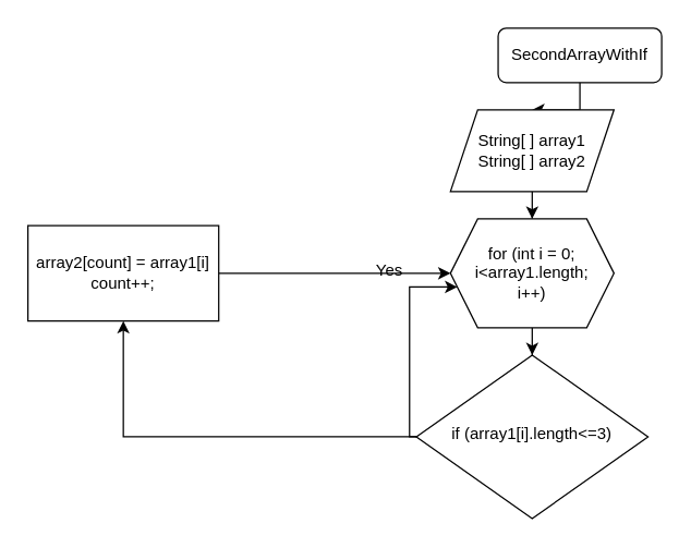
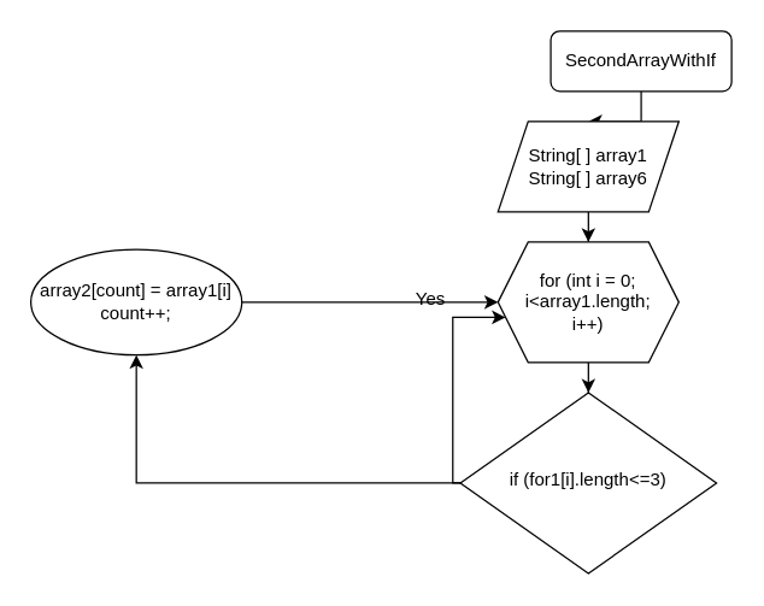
  <mxCell id="0" />
  <mxCell id="1" parent="0" />
  <mxCell id="2" style="edgeStyle=orthogonalEdgeStyle;rounded=0;orthogonalLoop=1;jettySize=auto;html=1;entryX=0.5;entryY=0;entryDx=0;entryDy=0;" edge="1" parent="1" source="3" target="8"><mxGeometry relative="1" as="geometry" /></mxCell>
  <mxCell id="3" value="SecondArrayWithIf" style="rounded=1;whiteSpace=wrap;html=1;fontSize=12;glass=0;strokeWidth=1;shadow=0;" parent="1" vertex="1"><mxGeometry x="365" y="20" width="120" height="40" as="geometry" /></mxCell>
  <mxCell id="4" style="edgeStyle=orthogonalEdgeStyle;rounded=0;orthogonalLoop=1;jettySize=auto;html=1;entryX=0.5;entryY=1;entryDx=0;entryDy=0;" edge="1" parent="1" source="6" target="12"><mxGeometry relative="1" as="geometry"><mxPoint x="90" y="320" as="targetPoint" /><Array as="points"><mxPoint x="90" y="320" /></Array></mxGeometry></mxCell>
  <mxCell id="5" style="edgeStyle=orthogonalEdgeStyle;rounded=0;orthogonalLoop=1;jettySize=auto;html=1;exitX=0.029;exitY=0.5;exitDx=0;exitDy=0;exitPerimeter=0;" edge="1" parent="1" source="6" target="10"><mxGeometry relative="1" as="geometry"><mxPoint x="260" y="190" as="targetPoint" /><Array as="points"><mxPoint x="300" y="320" /><mxPoint x="300" y="210" /></Array></mxGeometry></mxCell>
- <mxCell id="6" value="if (array1[i].length&amp;lt;=3)" style="rhombus;whiteSpace=wrap;html=1;shadow=0;fontFamily=Helvetica;fontSize=12;align=center;strokeWidth=1;spacing=6;spacingTop=-4;" parent="1" vertex="1"><mxGeometry x="305" y="260" width="170" height="120" as="geometry" /></mxCell>
+ <mxCell id="6" value="if (for1[i].length&amp;lt;=3)" style="rhombus;whiteSpace=wrap;html=1;shadow=0;fontFamily=Helvetica;fontSize=12;align=center;strokeWidth=1;spacing=6;spacingTop=-4;" parent="1" vertex="1"><mxGeometry x="305" y="260" width="170" height="120" as="geometry" /></mxCell>
  <mxCell id="7" value="" style="edgeStyle=orthogonalEdgeStyle;rounded=0;orthogonalLoop=1;jettySize=auto;html=1;" edge="1" parent="1" source="8" target="10"><mxGeometry relative="1" as="geometry" /></mxCell>
- <mxCell id="8" value="&lt;div&gt;String[ ] array1&lt;/div&gt;&lt;div&gt;String[ ] array2&lt;/div&gt;" style="shape=parallelogram;perimeter=parallelogramPerimeter;whiteSpace=wrap;html=1;fixedSize=1;" vertex="1" parent="1"><mxGeometry x="330" y="80" width="120" height="60" as="geometry" /></mxCell>
+ <mxCell id="8" value="&lt;div&gt;String[ ] array1&lt;/div&gt;&lt;div&gt;String[ ] array6&lt;/div&gt;" style="shape=parallelogram;perimeter=parallelogramPerimeter;whiteSpace=wrap;html=1;fixedSize=1;" vertex="1" parent="1"><mxGeometry x="330" y="80" width="120" height="60" as="geometry" /></mxCell>
  <mxCell id="9" value="" style="edgeStyle=orthogonalEdgeStyle;rounded=0;orthogonalLoop=1;jettySize=auto;html=1;" edge="1" parent="1" source="10" target="6"><mxGeometry relative="1" as="geometry" /></mxCell>
  <mxCell id="10" value="&lt;div&gt;for (int i = 0;&lt;/div&gt;&lt;div&gt;i&amp;lt;array1.length;&lt;/div&gt;&lt;div&gt;i++)&lt;br&gt;&lt;/div&gt;" style="shape=hexagon;perimeter=hexagonPerimeter2;whiteSpace=wrap;html=1;fixedSize=1;" vertex="1" parent="1"><mxGeometry x="330" y="160" width="120" height="80" as="geometry" /></mxCell>
  <mxCell id="11" style="edgeStyle=orthogonalEdgeStyle;rounded=0;orthogonalLoop=1;jettySize=auto;html=1;entryX=0;entryY=0.5;entryDx=0;entryDy=0;" edge="1" parent="1" source="12" target="10"><mxGeometry relative="1" as="geometry" /></mxCell>
- <mxCell id="12" value="&lt;div&gt;array2[count] = array1[i]&lt;/div&gt;&lt;div&gt;count++;&lt;br&gt;&lt;/div&gt;" style="rounded=0;whiteSpace=wrap;html=1;" vertex="1" parent="1"><mxGeometry x="20" y="165" width="140" height="70" as="geometry" /></mxCell>
+ <mxCell id="12" value="&lt;div&gt;array2[count] = array1[i]&lt;/div&gt;&lt;div&gt;count++;&lt;br&gt;&lt;/div&gt;" style="ellipse;whiteSpace=wrap;html=1;" vertex="1" parent="1"><mxGeometry x="20" y="165" width="140" height="70" as="geometry" /></mxCell>
  <mxCell id="13" value="Yes" style="text;html=1;align=center;verticalAlign=middle;resizable=0;points=[];autosize=1;strokeColor=none;fillColor=none;" vertex="1" parent="1"><mxGeometry x="265" y="183" width="40" height="30" as="geometry" /></mxCell>
